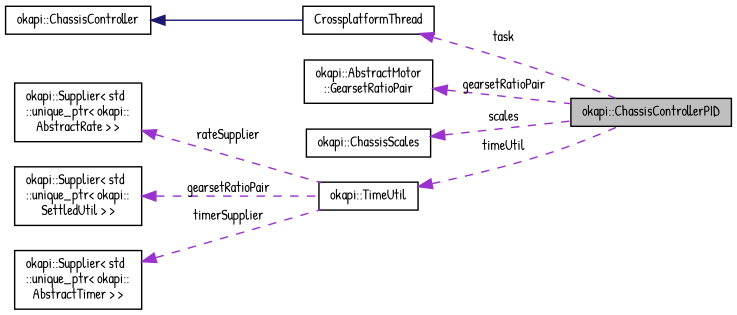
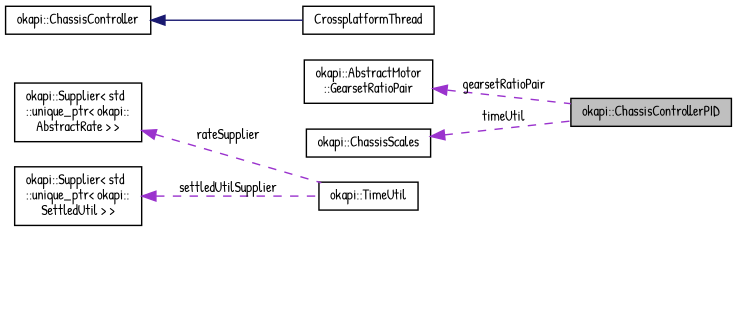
  digraph {
    fontname="Patrick Hand"
    rankdir=LR
    node [color=black fillcolor=white fontname="Patrick Hand" fontsize=10 shape=record style=filled]
    edge [color=darkorchid3 dir=back fontname="Patrick Hand" fontsize=10 labelfontname=Helvetica labelfontsize=10 style=dashed]
    n1 [fillcolor=grey75 fontcolor=black height=0.2 label="okapi::ChassisControllerPID" width=0.4]
    n2 [height=0.2 label="okapi::ChassisController" width=0.4]
    n3 [height=0.2 label=CrossplatformThread width=0.4]
    n4 [height=0.2 label="okapi::AbstractMotor\l::GearsetRatioPair" width=0.4]
    n5 [height=0.2 label="okapi::ChassisScales" width=0.4]
    n6 [height=0.2 label="okapi::TimeUtil" width=0.4]
    n7 [height=0.2 label="okapi::Supplier\< std\l::unique_ptr\< okapi::\lAbstractRate \> \>" width=0.4]
    n8 [height=0.2 label="okapi::Supplier\< std\l::unique_ptr\< okapi::\lSettledUtil \> \>" width=0.4]
-   n9 [height=0.2 label="okapi::Supplier\< std\l::unique_ptr\< okapi::\lAbstractTimer \> \>" width=0.4]
    n2 -> n3 [color=midnightblue style=solid]
-   n3 -> n1 [label=" task"]
    n4 -> n1 [label=" gearsetRatioPair"]
-   n5 -> n1 [label=" scales"]
-   n6 -> n1 [label=" timeUtil"]
+   n5 -> n1 [label=" timeUtil"]
    n7 -> n6 [label=" rateSupplier"]
-   n8 -> n6 [label=" gearsetRatioPair"]
-   n9 -> n6 [label=" timerSupplier"]
+   n8 -> n6 [label=" settledUtilSupplier"]
  }
